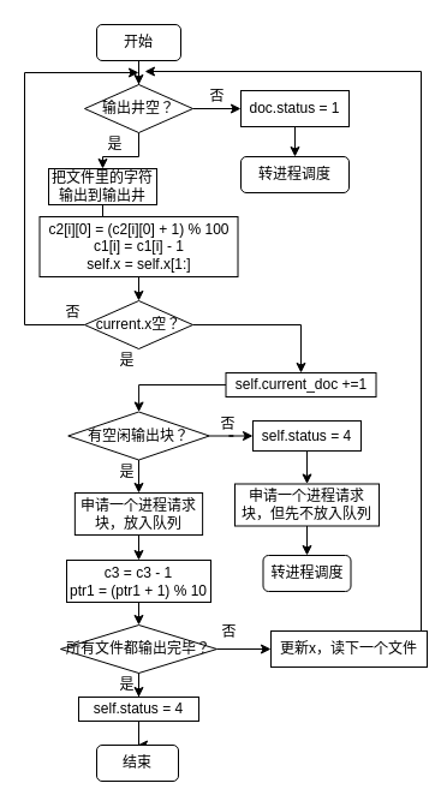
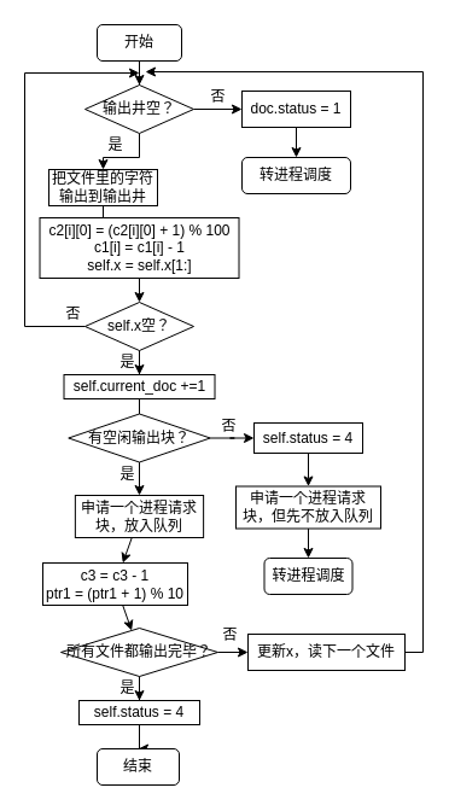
  <mxCell id="0" />
  <mxCell id="1" parent="0" />
  <mxCell id="2" value="" style="edgeStyle=orthogonalEdgeStyle;rounded=0;orthogonalLoop=1;jettySize=auto;html=1;" parent="1" source="3" target="8" edge="1"><mxGeometry relative="1" as="geometry"><mxPoint x="115" y="70" as="targetPoint" /></mxGeometry></mxCell>
  <mxCell id="3" value="开始" style="rounded=1;whiteSpace=wrap;html=1;" parent="1" vertex="1"><mxGeometry x="80" y="20" width="70" height="30" as="geometry" /></mxCell>
  <mxCell id="4" value="" style="edgeStyle=orthogonalEdgeStyle;rounded=0;orthogonalLoop=1;jettySize=auto;html=1;" parent="1" source="5" target="15" edge="1"><mxGeometry relative="1" as="geometry" /></mxCell>
  <mxCell id="5" value="把文件里的字符输出到输出井" style="rounded=0;whiteSpace=wrap;html=1;" parent="1" vertex="1"><mxGeometry x="40" y="140" width="90" height="30" as="geometry" /></mxCell>
  <mxCell id="6" value="" style="edgeStyle=orthogonalEdgeStyle;rounded=0;orthogonalLoop=1;jettySize=auto;html=1;" parent="1" source="8" target="5" edge="1"><mxGeometry relative="1" as="geometry" /></mxCell>
  <mxCell id="7" style="edgeStyle=orthogonalEdgeStyle;rounded=0;orthogonalLoop=1;jettySize=auto;html=1;entryX=0;entryY=0.5;entryDx=0;entryDy=0;" parent="1" source="8" target="11" edge="1"><mxGeometry relative="1" as="geometry" /></mxCell>
  <mxCell id="8" value="输出井空？" style="rhombus;whiteSpace=wrap;html=1;" parent="1" vertex="1"><mxGeometry x="70" y="70" width="90" height="40" as="geometry" /></mxCell>
  <mxCell id="9" value="是" style="text;html=1;align=center;verticalAlign=middle;resizable=0;points=[];autosize=1;strokeColor=none;fillColor=none;" parent="1" vertex="1"><mxGeometry x="80" y="110" width="30" height="20" as="geometry" /></mxCell>
  <mxCell id="10" value="" style="edgeStyle=orthogonalEdgeStyle;rounded=0;orthogonalLoop=1;jettySize=auto;html=1;" parent="1" source="11" target="13" edge="1"><mxGeometry relative="1" as="geometry" /></mxCell>
  <mxCell id="11" value="doc.status = 1" style="rounded=0;whiteSpace=wrap;html=1;" parent="1" vertex="1"><mxGeometry x="200" y="75" width="90" height="30" as="geometry" /></mxCell>
  <mxCell id="12" value="否" style="text;html=1;align=center;verticalAlign=middle;resizable=0;points=[];autosize=1;strokeColor=none;fillColor=none;" parent="1" vertex="1"><mxGeometry x="165" y="70" width="30" height="20" as="geometry" /></mxCell>
  <mxCell id="13" value="转进程调度" style="whiteSpace=wrap;html=1;rounded=1;" parent="1" vertex="1"><mxGeometry x="200" y="130" width="90" height="30" as="geometry" /></mxCell>
  <mxCell id="14" style="edgeStyle=none;rounded=0;orthogonalLoop=1;jettySize=auto;html=1;entryX=0.5;entryY=0;entryDx=0;entryDy=0;" parent="1" source="15" target="20" edge="1"><mxGeometry relative="1" as="geometry" /></mxCell>
  <mxCell id="15" value="c2[i][0] = (c2[i][0] + 1) % 100&lt;br&gt;c1[i] = c1[i] - 1&lt;br&gt;self.x = self.x[1:]" style="whiteSpace=wrap;html=1;rounded=0;" parent="1" vertex="1"><mxGeometry x="32.51" y="180" width="165" height="50" as="geometry" /></mxCell>
  <mxCell id="16" style="edgeStyle=orthogonalEdgeStyle;rounded=0;orthogonalLoop=1;jettySize=auto;html=1;" parent="1" source="17" target="24" edge="1"><mxGeometry relative="1" as="geometry" /></mxCell>
- <mxCell id="17" value="self.current_doc +=1" style="whiteSpace=wrap;html=1;rounded=0;" parent="1" vertex="1"><mxGeometry x="187.51" y="310" width="125" height="20" as="geometry" /></mxCell>
+ <mxCell id="17" value="self.current_doc +=1" style="whiteSpace=wrap;html=1;rounded=0;" parent="1" vertex="1"><mxGeometry x="52.51" y="310" width="125" height="20" as="geometry" /></mxCell>
  <mxCell id="18" style="edgeStyle=orthogonalEdgeStyle;rounded=0;orthogonalLoop=1;jettySize=auto;html=1;" parent="1" source="20" edge="1"><mxGeometry relative="1" as="geometry"><mxPoint x="115" y="60" as="targetPoint" /><Array as="points"><mxPoint x="20" y="270" /><mxPoint x="20" y="60" /></Array></mxGeometry></mxCell>
  <mxCell id="19" style="edgeStyle=orthogonalEdgeStyle;rounded=0;orthogonalLoop=1;jettySize=auto;html=1;" parent="1" source="20" target="17" edge="1"><mxGeometry relative="1" as="geometry" /></mxCell>
- <mxCell id="20" value="current.x空？" style="rhombus;whiteSpace=wrap;html=1;" parent="1" vertex="1"><mxGeometry x="70.01" y="250" width="90" height="40" as="geometry" /></mxCell>
+ <mxCell id="20" value="self.x空？" style="rhombus;whiteSpace=wrap;html=1;" parent="1" vertex="1"><mxGeometry x="70.01" y="250" width="90" height="40" as="geometry" /></mxCell>
  <mxCell id="21" value="否" style="text;html=1;align=center;verticalAlign=middle;resizable=0;points=[];autosize=1;strokeColor=none;fillColor=none;" parent="1" vertex="1"><mxGeometry x="45" y="250" width="30" height="20" as="geometry" /></mxCell>
  <mxCell id="22" style="edgeStyle=orthogonalEdgeStyle;rounded=0;orthogonalLoop=1;jettySize=auto;html=1;" parent="1" source="24" target="26" edge="1"><mxGeometry relative="1" as="geometry" /></mxCell>
  <mxCell id="23" style="rounded=0;orthogonalLoop=1;jettySize=auto;html=1;entryX=0.5;entryY=0;entryDx=0;entryDy=0;" parent="1" source="24" target="32" edge="1"><mxGeometry relative="1" as="geometry" /></mxCell>
  <mxCell id="24" value="有空闲输出块？" style="rhombus;whiteSpace=wrap;html=1;" parent="1" vertex="1"><mxGeometry x="56.25" y="342.5" width="117.5" height="40" as="geometry" /></mxCell>
  <mxCell id="25" style="edgeStyle=orthogonalEdgeStyle;rounded=0;orthogonalLoop=1;jettySize=auto;html=1;" parent="1" source="26" target="29" edge="1"><mxGeometry relative="1" as="geometry" /></mxCell>
  <mxCell id="26" value="self.status = 4" style="rounded=0;whiteSpace=wrap;html=1;" parent="1" vertex="1"><mxGeometry x="210" y="350" width="90" height="25" as="geometry" /></mxCell>
  <mxCell id="27" value="否" style="text;html=1;align=center;verticalAlign=middle;resizable=0;points=[];autosize=1;strokeColor=none;fillColor=none;" parent="1" vertex="1"><mxGeometry x="173.75" y="342.5" width="30" height="20" as="geometry" /></mxCell>
  <mxCell id="28" style="edgeStyle=orthogonalEdgeStyle;rounded=0;orthogonalLoop=1;jettySize=auto;html=1;" parent="1" source="29" target="30" edge="1"><mxGeometry relative="1" as="geometry" /></mxCell>
  <mxCell id="29" value="申请一个进程请求块，但先不放入队列" style="rounded=0;whiteSpace=wrap;html=1;" parent="1" vertex="1"><mxGeometry x="195" y="402.5" width="120" height="35" as="geometry" /></mxCell>
  <mxCell id="30" value="转进程调度" style="whiteSpace=wrap;html=1;rounded=1;" parent="1" vertex="1"><mxGeometry x="218.5" y="462" width="73" height="30" as="geometry" /></mxCell>
  <mxCell id="31" value="" style="edgeStyle=none;rounded=0;orthogonalLoop=1;jettySize=auto;html=1;" parent="1" source="32" target="34" edge="1"><mxGeometry relative="1" as="geometry" /></mxCell>
  <mxCell id="32" value="申请一个进程请求块，放入队列" style="rounded=0;whiteSpace=wrap;html=1;" parent="1" vertex="1"><mxGeometry x="61.87" y="410" width="106.25" height="35" as="geometry" /></mxCell>
  <mxCell id="33" style="edgeStyle=none;rounded=0;orthogonalLoop=1;jettySize=auto;html=1;" parent="1" source="34" target="39" edge="1"><mxGeometry relative="1" as="geometry" /></mxCell>
- <mxCell id="34" value="c3 = c3 - 1&lt;br&gt;ptr1 = (ptr1 + 1) % 10" style="whiteSpace=wrap;html=1;rounded=0;" parent="1" vertex="1"><mxGeometry x="55" y="466" width="120" height="35" as="geometry" /></mxCell>
+ <mxCell id="34" value="c3 = c3 - 1&lt;br&gt;ptr1 = (ptr1 + 1) % 10" style="whiteSpace=wrap;html=1;rounded=0;" parent="1" vertex="1"><mxGeometry x="35" y="466" width="120" height="35" as="geometry" /></mxCell>
  <mxCell id="35" value="是" style="text;html=1;align=center;verticalAlign=middle;resizable=0;points=[];autosize=1;strokeColor=none;fillColor=none;" parent="1" vertex="1"><mxGeometry x="90" y="290" width="30" height="20" as="geometry" /></mxCell>
  <mxCell id="36" value="是" style="text;html=1;align=center;verticalAlign=middle;resizable=0;points=[];autosize=1;strokeColor=none;fillColor=none;" parent="1" vertex="1"><mxGeometry x="90" y="382.5" width="30" height="20" as="geometry" /></mxCell>
  <mxCell id="37" value="" style="edgeStyle=orthogonalEdgeStyle;rounded=0;orthogonalLoop=1;jettySize=auto;html=1;" parent="1" source="39" target="41" edge="1"><mxGeometry relative="1" as="geometry" /></mxCell>
  <mxCell id="38" style="edgeStyle=orthogonalEdgeStyle;rounded=0;orthogonalLoop=1;jettySize=auto;html=1;" parent="1" source="39" target="46" edge="1"><mxGeometry relative="1" as="geometry" /></mxCell>
  <mxCell id="39" value="所有文件都输出完毕？" style="rhombus;whiteSpace=wrap;html=1;" parent="1" vertex="1"><mxGeometry x="50" y="520" width="130" height="40" as="geometry" /></mxCell>
  <mxCell id="40" style="edgeStyle=orthogonalEdgeStyle;rounded=0;orthogonalLoop=1;jettySize=auto;html=1;" parent="1" source="41" target="42" edge="1"><mxGeometry relative="1" as="geometry" /></mxCell>
  <mxCell id="41" value="self.status = 4" style="whiteSpace=wrap;html=1;" parent="1" vertex="1"><mxGeometry x="64.99" y="580" width="100" height="20" as="geometry" /></mxCell>
  <mxCell id="42" value="结束" style="rounded=1;whiteSpace=wrap;html=1;" parent="1" vertex="1"><mxGeometry x="80" y="620" width="68" height="30" as="geometry" /></mxCell>
  <mxCell id="43" value="是" style="text;html=1;align=center;verticalAlign=middle;resizable=0;points=[];autosize=1;strokeColor=none;fillColor=none;" parent="1" vertex="1"><mxGeometry x="90" y="560" width="30" height="20" as="geometry" /></mxCell>
  <mxCell id="44" value="否" style="text;html=1;align=center;verticalAlign=middle;resizable=0;points=[];autosize=1;strokeColor=none;fillColor=none;" parent="1" vertex="1"><mxGeometry x="175" y="516" width="30" height="20" as="geometry" /></mxCell>
  <mxCell id="45" style="edgeStyle=orthogonalEdgeStyle;rounded=0;orthogonalLoop=1;jettySize=auto;html=1;" parent="1" source="46" edge="1"><mxGeometry relative="1" as="geometry"><mxPoint x="120" y="59" as="targetPoint" /><Array as="points"><mxPoint x="350" y="540" /><mxPoint x="350" y="59" /></Array></mxGeometry></mxCell>
- <mxCell id="46" value="更新x，读下一个文件" style="whiteSpace=wrap;html=1;" parent="1" vertex="1"><mxGeometry x="225" y="525" width="130" height="30" as="geometry" /></mxCell>
+ <mxCell id="46" value="更新x，读下一个文件" style="whiteSpace=wrap;html=1;" parent="1" vertex="1"><mxGeometry x="205" y="525" width="130" height="30" as="geometry" /></mxCell>
